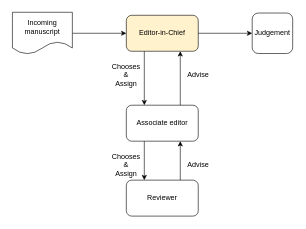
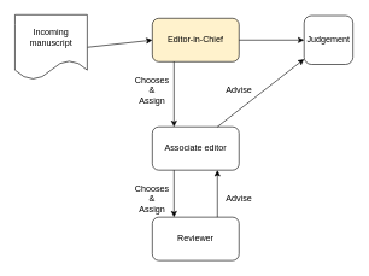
  <mxCell id="0" />
  <mxCell id="1" parent="0" />
  <mxCell id="2" value="Editor-in-Chief" style="rounded=1;whiteSpace=wrap;html=1;fillColor=#fff2cc;" vertex="1" parent="1"><mxGeometry x="210" y="25" width="120" height="60" as="geometry" /></mxCell>
  <mxCell id="3" value="Associate editor" style="rounded=1;whiteSpace=wrap;html=1;" vertex="1" parent="1"><mxGeometry x="210" y="175" width="120" height="60" as="geometry" /></mxCell>
  <mxCell id="4" value="Reviewer" style="rounded=1;whiteSpace=wrap;html=1;" vertex="1" parent="1"><mxGeometry x="210" y="300" width="120" height="60" as="geometry" /></mxCell>
  <mxCell id="5" value="" style="endArrow=classic;html=1;exitX=0.25;exitY=1;exitDx=0;exitDy=0;" edge="1" parent="1" source="2"><mxGeometry width="50" height="50" relative="1" as="geometry"><mxPoint x="360" y="235" as="sourcePoint" /><mxPoint x="240" y="175" as="targetPoint" /></mxGeometry></mxCell>
  <mxCell id="6" value="" style="endArrow=classic;html=1;exitX=0.25;exitY=1;exitDx=0;exitDy=0;entryX=0.25;entryY=0;entryDx=0;entryDy=0;" edge="1" parent="1" source="3" target="4"><mxGeometry width="50" height="50" relative="1" as="geometry"><mxPoint x="360" y="235" as="sourcePoint" /><mxPoint x="410" y="185" as="targetPoint" /></mxGeometry></mxCell>
  <mxCell id="7" value="" style="endArrow=classic;html=1;exitX=0.75;exitY=0;exitDx=0;exitDy=0;entryX=0.75;entryY=1;entryDx=0;entryDy=0;" edge="1" parent="1" source="4" target="3"><mxGeometry width="50" height="50" relative="1" as="geometry"><mxPoint x="360" y="235" as="sourcePoint" /><mxPoint x="410" y="185" as="targetPoint" /></mxGeometry></mxCell>
- <mxCell id="8" value="" style="endArrow=classic;html=1;entryX=0.75;entryY=1;entryDx=0;entryDy=0;exitX=0.75;exitY=0;exitDx=0;exitDy=0;" edge="1" parent="1" source="3" target="2"><mxGeometry width="50" height="50" relative="1" as="geometry"><mxPoint x="360" y="235" as="sourcePoint" /><mxPoint x="410" y="185" as="targetPoint" /></mxGeometry></mxCell>
+ <mxCell id="8" value="" style="endArrow=classic;html=1;exitX=0.75;exitY=0;exitDx=0;exitDy=0;" edge="1" parent="1" source="3" target="15"><mxGeometry width="50" height="50" relative="1" as="geometry"><mxPoint x="360" y="235" as="sourcePoint" /><mxPoint x="410" y="185" as="targetPoint" /></mxGeometry></mxCell>
  <mxCell id="9" value="Chooses &amp;amp;&lt;br&gt;Assign" style="text;html=1;strokeColor=none;fillColor=none;align=center;verticalAlign=middle;whiteSpace=wrap;rounded=0;" vertex="1" parent="1"><mxGeometry x="190" y="265" width="40" height="20" as="geometry" /></mxCell>
  <mxCell id="10" value="Chooses &amp;amp;&lt;br&gt;Assign" style="text;html=1;strokeColor=none;fillColor=none;align=center;verticalAlign=middle;whiteSpace=wrap;rounded=0;" vertex="1" parent="1"><mxGeometry x="190" y="115" width="40" height="20" as="geometry" /></mxCell>
  <mxCell id="11" value="Advise" style="text;html=1;strokeColor=none;fillColor=none;align=center;verticalAlign=middle;whiteSpace=wrap;rounded=0;" vertex="1" parent="1"><mxGeometry x="310" y="115" width="40" height="20" as="geometry" /></mxCell>
  <mxCell id="12" value="Advise" style="text;html=1;strokeColor=none;fillColor=none;align=center;verticalAlign=middle;whiteSpace=wrap;rounded=0;" vertex="1" parent="1"><mxGeometry x="310" y="265" width="40" height="20" as="geometry" /></mxCell>
  <mxCell id="13" value="" style="endArrow=classic;html=1;exitX=1;exitY=0.5;exitDx=0;exitDy=0;entryX=0;entryY=0.5;entryDx=0;entryDy=0;" edge="1" parent="1" source="14" target="2"><mxGeometry width="50" height="50" relative="1" as="geometry"><mxPoint x="360" y="235" as="sourcePoint" /><mxPoint x="410" y="185" as="targetPoint" /></mxGeometry></mxCell>
- <mxCell id="14" value="Incoming manuscript" style="shape=document;whiteSpace=wrap;html=1;boundedLbl=1;" vertex="1" parent="1"><mxGeometry x="20" y="20" width="100" height="70" as="geometry" /></mxCell>
+ <mxCell id="14" value="Incoming manuscript" style="shape=document;whiteSpace=wrap;html=1;boundedLbl=1;" vertex="1" parent="1"><mxGeometry x="20" y="20" width="100" height="90" as="geometry" /></mxCell>
  <mxCell id="15" value="Judgement" style="whiteSpace=wrap;html=1;aspect=fixed;rounded=1;" vertex="1" parent="1"><mxGeometry x="420" y="21.25" width="67.5" height="67.5" as="geometry" /></mxCell>
  <mxCell id="16" value="" style="endArrow=classic;html=1;exitX=1;exitY=0.5;exitDx=0;exitDy=0;entryX=0;entryY=0.5;entryDx=0;entryDy=0;" edge="1" parent="1" source="2" target="15"><mxGeometry width="50" height="50" relative="1" as="geometry"><mxPoint x="360" y="235" as="sourcePoint" /><mxPoint x="410" y="185" as="targetPoint" /></mxGeometry></mxCell>
